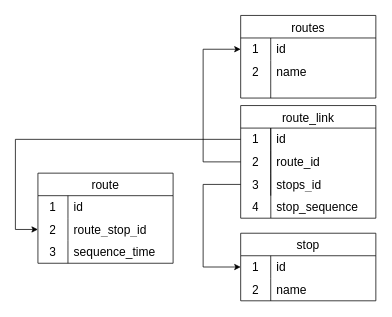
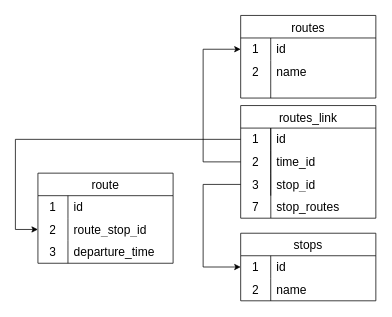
  <mxCell id="0" />
  <mxCell id="1" parent="0" />
- <mxCell id="2" value="route_link" style="shape=table;startSize=30;container=1;collapsible=0;childLayout=tableLayout;fixedRows=1;rowLines=0;fontStyle=0;strokeColor=default;fontSize=16;" parent="1" vertex="1"><mxGeometry x="320" y="140" width="180" height="150" as="geometry" /></mxCell>
+ <mxCell id="2" value="routes_link" style="shape=table;startSize=30;container=1;collapsible=0;childLayout=tableLayout;fixedRows=1;rowLines=0;fontStyle=0;strokeColor=default;fontSize=16;" parent="1" vertex="1"><mxGeometry x="320" y="140" width="180" height="150" as="geometry" /></mxCell>
  <mxCell id="3" value="" style="shape=tableRow;horizontal=0;startSize=0;swimlaneHead=0;swimlaneBody=0;top=0;left=0;bottom=0;right=0;collapsible=0;dropTarget=0;fillColor=none;points=[[0,0.5],[1,0.5]];portConstraint=eastwest;strokeColor=inherit;fontSize=16;" parent="2" vertex="1"><mxGeometry y="30" width="180" height="30" as="geometry" /></mxCell>
  <mxCell id="4" value="1" style="shape=partialRectangle;html=1;whiteSpace=wrap;connectable=0;fillColor=none;top=0;left=0;bottom=0;right=0;overflow=hidden;pointerEvents=1;strokeColor=inherit;fontSize=16;" parent="3" vertex="1"><mxGeometry width="40" height="30" as="geometry"><mxRectangle width="40" height="30" as="alternateBounds" /></mxGeometry></mxCell>
  <mxCell id="5" value="id" style="shape=partialRectangle;html=1;whiteSpace=wrap;connectable=0;fillColor=none;top=0;left=0;bottom=0;right=0;align=left;spacingLeft=6;overflow=hidden;strokeColor=inherit;fontSize=16;" parent="3" vertex="1"><mxGeometry x="40" width="140" height="30" as="geometry"><mxRectangle width="140" height="30" as="alternateBounds" /></mxGeometry></mxCell>
  <mxCell id="6" value="" style="shape=tableRow;horizontal=0;startSize=0;swimlaneHead=0;swimlaneBody=0;top=0;left=0;bottom=0;right=0;collapsible=0;dropTarget=0;fillColor=none;points=[[0,0.5],[1,0.5]];portConstraint=eastwest;strokeColor=inherit;fontSize=16;" parent="2" vertex="1"><mxGeometry y="60" width="180" height="30" as="geometry" /></mxCell>
  <mxCell id="7" value="2" style="shape=partialRectangle;html=1;whiteSpace=wrap;connectable=0;fillColor=none;top=0;left=0;bottom=0;right=0;overflow=hidden;strokeColor=inherit;fontSize=16;" parent="6" vertex="1"><mxGeometry width="40" height="30" as="geometry"><mxRectangle width="40" height="30" as="alternateBounds" /></mxGeometry></mxCell>
- <mxCell id="8" value="&lt;div&gt;route_id&lt;/div&gt;" style="shape=partialRectangle;html=1;whiteSpace=wrap;connectable=0;fillColor=none;top=0;left=0;bottom=0;right=0;align=left;spacingLeft=6;overflow=hidden;strokeColor=inherit;fontSize=16;" parent="6" vertex="1"><mxGeometry x="40" width="140" height="30" as="geometry"><mxRectangle width="140" height="30" as="alternateBounds" /></mxGeometry></mxCell>
+ <mxCell id="8" value="&lt;div&gt;time_id&lt;/div&gt;" style="shape=partialRectangle;html=1;whiteSpace=wrap;connectable=0;fillColor=none;top=0;left=0;bottom=0;right=0;align=left;spacingLeft=6;overflow=hidden;strokeColor=inherit;fontSize=16;" parent="6" vertex="1"><mxGeometry x="40" width="140" height="30" as="geometry"><mxRectangle width="140" height="30" as="alternateBounds" /></mxGeometry></mxCell>
  <mxCell id="9" value="" style="shape=tableRow;horizontal=0;startSize=0;swimlaneHead=0;swimlaneBody=0;top=0;left=0;bottom=0;right=0;collapsible=0;dropTarget=0;fillColor=none;points=[[0,0.5],[1,0.5]];portConstraint=eastwest;strokeColor=inherit;fontSize=16;" parent="2" vertex="1"><mxGeometry y="90" width="180" height="30" as="geometry" /></mxCell>
  <mxCell id="10" value="3" style="shape=partialRectangle;html=1;whiteSpace=wrap;connectable=0;fillColor=none;top=0;left=0;bottom=0;right=0;overflow=hidden;strokeColor=inherit;fontSize=16;" parent="9" vertex="1"><mxGeometry width="40" height="30" as="geometry"><mxRectangle width="40" height="30" as="alternateBounds" /></mxGeometry></mxCell>
- <mxCell id="11" value="stops_id" style="shape=partialRectangle;html=1;whiteSpace=wrap;connectable=0;fillColor=none;top=0;left=0;bottom=0;right=0;align=left;spacingLeft=6;overflow=hidden;strokeColor=inherit;fontSize=16;" parent="9" vertex="1"><mxGeometry x="40" width="140" height="30" as="geometry"><mxRectangle width="140" height="30" as="alternateBounds" /></mxGeometry></mxCell>
+ <mxCell id="11" value="stop_id" style="shape=partialRectangle;html=1;whiteSpace=wrap;connectable=0;fillColor=none;top=0;left=0;bottom=0;right=0;align=left;spacingLeft=6;overflow=hidden;strokeColor=inherit;fontSize=16;" parent="9" vertex="1"><mxGeometry x="40" width="140" height="30" as="geometry"><mxRectangle width="140" height="30" as="alternateBounds" /></mxGeometry></mxCell>
  <mxCell id="12" value="route" style="shape=table;startSize=30;container=1;collapsible=0;childLayout=tableLayout;fixedRows=1;rowLines=0;fontStyle=0;strokeColor=default;fontSize=16;" parent="1" vertex="1"><mxGeometry x="50" y="230" width="180" height="120" as="geometry" /></mxCell>
  <mxCell id="13" value="" style="shape=tableRow;horizontal=0;startSize=0;swimlaneHead=0;swimlaneBody=0;top=0;left=0;bottom=0;right=0;collapsible=0;dropTarget=0;fillColor=none;points=[[0,0.5],[1,0.5]];portConstraint=eastwest;strokeColor=inherit;fontSize=16;" parent="12" vertex="1"><mxGeometry y="30" width="180" height="30" as="geometry" /></mxCell>
  <mxCell id="14" value="1" style="shape=partialRectangle;html=1;whiteSpace=wrap;connectable=0;fillColor=none;top=0;left=0;bottom=0;right=0;overflow=hidden;pointerEvents=1;strokeColor=inherit;fontSize=16;" parent="13" vertex="1"><mxGeometry width="40" height="30" as="geometry"><mxRectangle width="40" height="30" as="alternateBounds" /></mxGeometry></mxCell>
  <mxCell id="15" value="&lt;div&gt;id&lt;/div&gt;" style="shape=partialRectangle;html=1;whiteSpace=wrap;connectable=0;fillColor=none;top=0;left=0;bottom=0;right=0;align=left;spacingLeft=6;overflow=hidden;strokeColor=inherit;fontSize=16;" parent="13" vertex="1"><mxGeometry x="40" width="140" height="30" as="geometry"><mxRectangle width="140" height="30" as="alternateBounds" /></mxGeometry></mxCell>
  <mxCell id="16" value="" style="shape=tableRow;horizontal=0;startSize=0;swimlaneHead=0;swimlaneBody=0;top=0;left=0;bottom=0;right=0;collapsible=0;dropTarget=0;fillColor=none;points=[[0,0.5],[1,0.5]];portConstraint=eastwest;strokeColor=inherit;fontSize=16;" parent="12" vertex="1"><mxGeometry y="60" width="180" height="30" as="geometry" /></mxCell>
  <mxCell id="17" value="2" style="shape=partialRectangle;html=1;whiteSpace=wrap;connectable=0;fillColor=none;top=0;left=0;bottom=0;right=0;overflow=hidden;strokeColor=inherit;fontSize=16;" parent="16" vertex="1"><mxGeometry width="40" height="30" as="geometry"><mxRectangle width="40" height="30" as="alternateBounds" /></mxGeometry></mxCell>
  <mxCell id="18" value="&lt;div&gt;route_stop_id&lt;/div&gt;" style="shape=partialRectangle;html=1;whiteSpace=wrap;connectable=0;fillColor=none;top=0;left=0;bottom=0;right=0;align=left;spacingLeft=6;overflow=hidden;strokeColor=inherit;fontSize=16;" parent="16" vertex="1"><mxGeometry x="40" width="140" height="30" as="geometry"><mxRectangle width="140" height="30" as="alternateBounds" /></mxGeometry></mxCell>
  <mxCell id="19" value="" style="shape=tableRow;horizontal=0;startSize=0;swimlaneHead=0;swimlaneBody=0;top=0;left=0;bottom=0;right=0;collapsible=0;dropTarget=0;fillColor=none;points=[[0,0.5],[1,0.5]];portConstraint=eastwest;strokeColor=inherit;fontSize=16;" parent="12" vertex="1"><mxGeometry y="90" width="180" height="30" as="geometry" /></mxCell>
  <mxCell id="20" value="3" style="shape=partialRectangle;html=1;whiteSpace=wrap;connectable=0;fillColor=none;top=0;left=0;bottom=0;right=0;overflow=hidden;strokeColor=inherit;fontSize=16;" parent="19" vertex="1"><mxGeometry width="40" height="30" as="geometry"><mxRectangle width="40" height="30" as="alternateBounds" /></mxGeometry></mxCell>
- <mxCell id="21" value="sequence_time" style="shape=partialRectangle;html=1;whiteSpace=wrap;connectable=0;fillColor=none;top=0;left=0;bottom=0;right=0;align=left;spacingLeft=6;overflow=hidden;strokeColor=inherit;fontSize=16;" parent="19" vertex="1"><mxGeometry x="40" width="140" height="30" as="geometry"><mxRectangle width="140" height="30" as="alternateBounds" /></mxGeometry></mxCell>
- <mxCell id="22" value="stop" style="shape=table;startSize=30;container=1;collapsible=0;childLayout=tableLayout;fixedRows=1;rowLines=0;fontStyle=0;strokeColor=default;fontSize=16;" parent="1" vertex="1"><mxGeometry x="320" y="310" width="180" height="90" as="geometry" /></mxCell>
+ <mxCell id="21" value="departure_time" style="shape=partialRectangle;html=1;whiteSpace=wrap;connectable=0;fillColor=none;top=0;left=0;bottom=0;right=0;align=left;spacingLeft=6;overflow=hidden;strokeColor=inherit;fontSize=16;" parent="19" vertex="1"><mxGeometry x="40" width="140" height="30" as="geometry"><mxRectangle width="140" height="30" as="alternateBounds" /></mxGeometry></mxCell>
+ <mxCell id="22" value="stops" style="shape=table;startSize=30;container=1;collapsible=0;childLayout=tableLayout;fixedRows=1;rowLines=0;fontStyle=0;strokeColor=default;fontSize=16;" parent="1" vertex="1"><mxGeometry x="320" y="310" width="180" height="90" as="geometry" /></mxCell>
  <mxCell id="23" value="" style="shape=tableRow;horizontal=0;startSize=0;swimlaneHead=0;swimlaneBody=0;top=0;left=0;bottom=0;right=0;collapsible=0;dropTarget=0;fillColor=none;points=[[0,0.5],[1,0.5]];portConstraint=eastwest;strokeColor=inherit;fontSize=16;" parent="22" vertex="1"><mxGeometry y="30" width="180" height="30" as="geometry" /></mxCell>
  <mxCell id="24" value="1" style="shape=partialRectangle;html=1;whiteSpace=wrap;connectable=0;fillColor=none;top=0;left=0;bottom=0;right=0;overflow=hidden;pointerEvents=1;strokeColor=inherit;fontSize=16;" parent="23" vertex="1"><mxGeometry width="40" height="30" as="geometry"><mxRectangle width="40" height="30" as="alternateBounds" /></mxGeometry></mxCell>
  <mxCell id="25" value="id" style="shape=partialRectangle;html=1;whiteSpace=wrap;connectable=0;fillColor=none;top=0;left=0;bottom=0;right=0;align=left;spacingLeft=6;overflow=hidden;strokeColor=inherit;fontSize=16;" parent="23" vertex="1"><mxGeometry x="40" width="140" height="30" as="geometry"><mxRectangle width="140" height="30" as="alternateBounds" /></mxGeometry></mxCell>
  <mxCell id="26" value="" style="shape=tableRow;horizontal=0;startSize=0;swimlaneHead=0;swimlaneBody=0;top=0;left=0;bottom=0;right=0;collapsible=0;dropTarget=0;fillColor=none;points=[[0,0.5],[1,0.5]];portConstraint=eastwest;strokeColor=inherit;fontSize=16;" parent="22" vertex="1"><mxGeometry y="60" width="180" height="30" as="geometry" /></mxCell>
  <mxCell id="27" value="2" style="shape=partialRectangle;html=1;whiteSpace=wrap;connectable=0;fillColor=none;top=0;left=0;bottom=0;right=0;overflow=hidden;strokeColor=inherit;fontSize=16;" parent="26" vertex="1"><mxGeometry width="40" height="30" as="geometry"><mxRectangle width="40" height="30" as="alternateBounds" /></mxGeometry></mxCell>
  <mxCell id="28" value="&lt;div&gt;name&lt;/div&gt;" style="shape=partialRectangle;html=1;whiteSpace=wrap;connectable=0;fillColor=none;top=0;left=0;bottom=0;right=0;align=left;spacingLeft=6;overflow=hidden;strokeColor=inherit;fontSize=16;" parent="26" vertex="1"><mxGeometry x="40" width="140" height="30" as="geometry"><mxRectangle width="140" height="30" as="alternateBounds" /></mxGeometry></mxCell>
  <mxCell id="29" value="routes" style="shape=table;startSize=30;container=1;collapsible=0;childLayout=tableLayout;fixedRows=1;rowLines=0;fontStyle=0;strokeColor=default;fontSize=16;" parent="1" vertex="1"><mxGeometry x="320" y="20" width="180" height="110" as="geometry" /></mxCell>
  <mxCell id="30" value="" style="shape=tableRow;horizontal=0;startSize=0;swimlaneHead=0;swimlaneBody=0;top=0;left=0;bottom=0;right=0;collapsible=0;dropTarget=0;fillColor=none;points=[[0,0.5],[1,0.5]];portConstraint=eastwest;strokeColor=inherit;fontSize=16;" parent="29" vertex="1"><mxGeometry y="30" width="180" height="30" as="geometry" /></mxCell>
  <mxCell id="31" value="1" style="shape=partialRectangle;html=1;whiteSpace=wrap;connectable=0;fillColor=none;top=0;left=0;bottom=0;right=0;overflow=hidden;pointerEvents=1;strokeColor=inherit;fontSize=16;" parent="30" vertex="1"><mxGeometry width="40" height="30" as="geometry"><mxRectangle width="40" height="30" as="alternateBounds" /></mxGeometry></mxCell>
  <mxCell id="32" value="id" style="shape=partialRectangle;html=1;whiteSpace=wrap;connectable=0;fillColor=none;top=0;left=0;bottom=0;right=0;align=left;spacingLeft=6;overflow=hidden;strokeColor=inherit;fontSize=16;" parent="30" vertex="1"><mxGeometry x="40" width="140" height="30" as="geometry"><mxRectangle width="140" height="30" as="alternateBounds" /></mxGeometry></mxCell>
  <mxCell id="33" value="" style="shape=tableRow;horizontal=0;startSize=0;swimlaneHead=0;swimlaneBody=0;top=0;left=0;bottom=0;right=0;collapsible=0;dropTarget=0;fillColor=none;points=[[0,0.5],[1,0.5]];portConstraint=eastwest;strokeColor=inherit;fontSize=16;" parent="29" vertex="1"><mxGeometry y="60" width="180" height="30" as="geometry" /></mxCell>
  <mxCell id="34" value="2" style="shape=partialRectangle;html=1;whiteSpace=wrap;connectable=0;fillColor=none;top=0;left=0;bottom=0;right=0;overflow=hidden;strokeColor=inherit;fontSize=16;" parent="33" vertex="1"><mxGeometry width="40" height="30" as="geometry"><mxRectangle width="40" height="30" as="alternateBounds" /></mxGeometry></mxCell>
  <mxCell id="35" value="name" style="shape=partialRectangle;html=1;whiteSpace=wrap;connectable=0;fillColor=none;top=0;left=0;bottom=0;right=0;align=left;spacingLeft=6;overflow=hidden;strokeColor=inherit;fontSize=16;" parent="33" vertex="1"><mxGeometry x="40" width="140" height="30" as="geometry"><mxRectangle width="140" height="30" as="alternateBounds" /></mxGeometry></mxCell>
  <mxCell id="36" value="" style="shape=tableRow;horizontal=0;startSize=0;swimlaneHead=0;swimlaneBody=0;top=0;left=0;bottom=0;right=0;collapsible=0;dropTarget=0;fillColor=none;points=[[0,0.5],[1,0.5]];portConstraint=eastwest;strokeColor=inherit;fontSize=16;" parent="29" vertex="1"><mxGeometry y="90" width="180" height="20" as="geometry" /></mxCell>
  <mxCell id="37" value="" style="shape=partialRectangle;html=1;whiteSpace=wrap;connectable=0;fillColor=none;top=0;left=0;bottom=0;right=0;overflow=hidden;strokeColor=inherit;fontSize=16;" parent="36" vertex="1"><mxGeometry width="40" height="20" as="geometry"><mxRectangle width="40" height="20" as="alternateBounds" /></mxGeometry></mxCell>
  <mxCell id="38" value="" style="shape=partialRectangle;html=1;whiteSpace=wrap;connectable=0;fillColor=none;top=0;left=0;bottom=0;right=0;align=left;spacingLeft=6;overflow=hidden;strokeColor=inherit;fontSize=16;" parent="36" vertex="1"><mxGeometry x="40" width="140" height="20" as="geometry"><mxRectangle width="140" height="20" as="alternateBounds" /></mxGeometry></mxCell>
  <mxCell id="39" value="" style="shape=tableRow;horizontal=0;startSize=0;swimlaneHead=0;swimlaneBody=0;top=0;left=0;bottom=0;right=0;collapsible=0;dropTarget=0;fillColor=none;points=[[0,0.5],[1,0.5]];portConstraint=eastwest;strokeColor=inherit;fontSize=16;" vertex="1" parent="1"><mxGeometry x="320" y="260" width="180" height="30" as="geometry" /></mxCell>
- <mxCell id="40" value="4" style="shape=partialRectangle;html=1;whiteSpace=wrap;connectable=0;fillColor=none;top=0;left=0;bottom=0;right=0;overflow=hidden;strokeColor=inherit;fontSize=16;" vertex="1" parent="39"><mxGeometry width="40" height="30" as="geometry"><mxRectangle width="40" height="30" as="alternateBounds" /></mxGeometry></mxCell>
- <mxCell id="41" value="stop_sequence" style="shape=partialRectangle;html=1;whiteSpace=wrap;connectable=0;fillColor=none;top=0;left=0;bottom=0;right=0;align=left;spacingLeft=6;overflow=hidden;strokeColor=inherit;fontSize=16;" vertex="1" parent="39"><mxGeometry x="40" width="140" height="30" as="geometry"><mxRectangle width="140" height="30" as="alternateBounds" /></mxGeometry></mxCell>
+ <mxCell id="40" value="7" style="shape=partialRectangle;html=1;whiteSpace=wrap;connectable=0;fillColor=none;top=0;left=0;bottom=0;right=0;overflow=hidden;strokeColor=inherit;fontSize=16;" vertex="1" parent="39"><mxGeometry width="40" height="30" as="geometry"><mxRectangle width="40" height="30" as="alternateBounds" /></mxGeometry></mxCell>
+ <mxCell id="41" value="stop_routes" style="shape=partialRectangle;html=1;whiteSpace=wrap;connectable=0;fillColor=none;top=0;left=0;bottom=0;right=0;align=left;spacingLeft=6;overflow=hidden;strokeColor=inherit;fontSize=16;" vertex="1" parent="39"><mxGeometry x="40" width="140" height="30" as="geometry"><mxRectangle width="140" height="30" as="alternateBounds" /></mxGeometry></mxCell>
  <mxCell id="42" value="" style="endArrow=none;html=1;rounded=0;entryX=0.066;entryY=0.073;entryDx=0;entryDy=0;entryPerimeter=0;exitX=0.223;exitY=0.993;exitDx=0;exitDy=0;exitPerimeter=0;" edge="1" parent="1" source="39"><mxGeometry width="50" height="50" relative="1" as="geometry"><mxPoint x="358.12" y="247.81" as="sourcePoint" /><mxPoint x="360" y="170" as="targetPoint" /></mxGeometry></mxCell>
  <mxCell id="43" value="" style="endArrow=classic;html=1;rounded=0;exitX=0;exitY=0.5;exitDx=0;exitDy=0;entryX=0;entryY=0.5;entryDx=0;entryDy=0;" edge="1" parent="1" source="6" target="30"><mxGeometry width="50" height="50" relative="1" as="geometry"><mxPoint x="180" y="270" as="sourcePoint" /><mxPoint x="220" y="60" as="targetPoint" /><Array as="points"><mxPoint x="270" y="215" /><mxPoint x="270" y="65" /></Array></mxGeometry></mxCell>
  <mxCell id="44" value="" style="endArrow=classic;html=1;rounded=0;exitX=0;exitY=0.5;exitDx=0;exitDy=0;entryX=0;entryY=0.5;entryDx=0;entryDy=0;" edge="1" parent="1" source="3" target="16"><mxGeometry width="50" height="50" relative="1" as="geometry"><mxPoint x="180" y="390" as="sourcePoint" /><mxPoint x="-80" y="360" as="targetPoint" /><Array as="points"><mxPoint x="20" y="185" /><mxPoint x="20" y="305" /></Array></mxGeometry></mxCell>
  <mxCell id="45" value="" style="endArrow=classic;html=1;rounded=0;exitX=0;exitY=0.5;exitDx=0;exitDy=0;entryX=0;entryY=0.5;entryDx=0;entryDy=0;" edge="1" parent="1" source="9" target="23"><mxGeometry width="50" height="50" relative="1" as="geometry"><mxPoint x="90" y="290" as="sourcePoint" /><mxPoint x="280" y="360" as="targetPoint" /><Array as="points"><mxPoint x="270" y="245" /><mxPoint x="270" y="355" /></Array></mxGeometry></mxCell>
